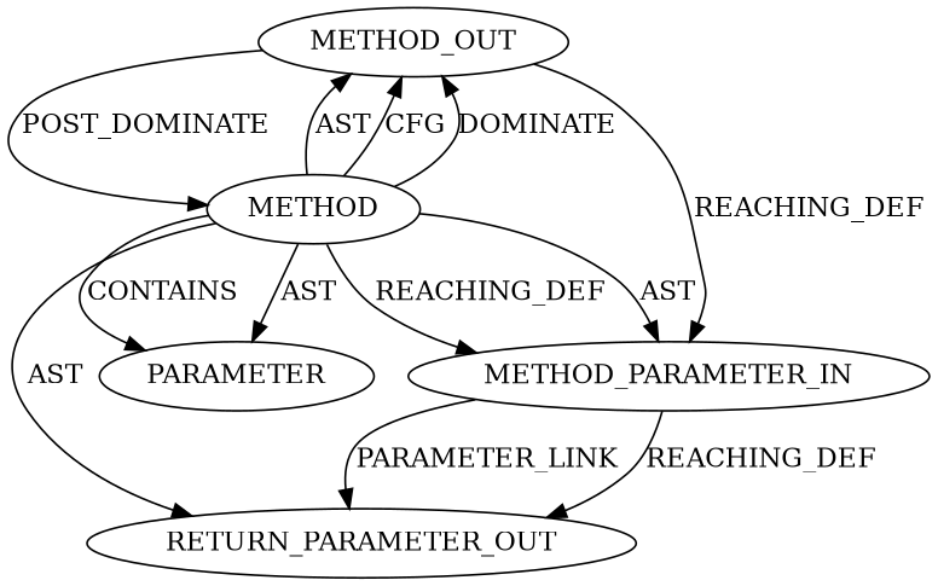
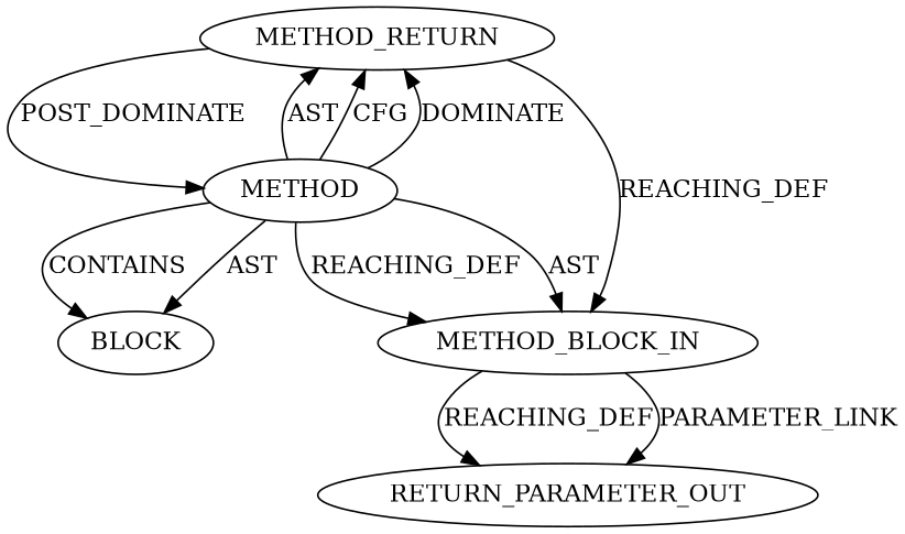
  digraph {
    node [CODE="<empty>" EVALUATION_STRATEGY=BY_VALUE ORDER=1 TYPE_FULL_NAME=ANY]
-   n1 [CODE=RET ORDER=2 label=METHOD_OUT]
+   n1 [CODE=RET ORDER=2 label=METHOD_RETURN]
    n2 [AST_PARENT_FULL_NAME="<global>" AST_PARENT_TYPE=NAMESPACE_BLOCK FILENAME="<empty>" FULL_NAME=EVP_CIPHER_CTX_init IS_EXTERNAL=true NAME=EVP_CIPHER_CTX_init ORDER=0 label=METHOD EVALUATION_STRATEGY="" TYPE_FULL_NAME=""]
-   n3 [CODE=p1 INDEX=1 IS_VARIADIC=false NAME=p1 label=METHOD_PARAMETER_IN]
+   n3 [CODE=p1 INDEX=1 IS_VARIADIC=false NAME=p1 label=METHOD_BLOCK_IN]
    n4 [CODE=p1 INDEX=1 IS_VARIADIC=false NAME=p1 label=RETURN_PARAMETER_OUT]
-   n5 [ARGUMENT_INDEX=1 label=PARAMETER EVALUATION_STRATEGY=""]
+   n5 [ARGUMENT_INDEX=1 label=BLOCK EVALUATION_STRATEGY=""]
    n1 -> n2 [label=POST_DOMINATE]
    n1 -> n3 [VARIABLE=p1 label=REACHING_DEF]
    n2 -> n1 [label=AST]
    n2 -> n1 [label=CFG]
    n2 -> n1 [label=DOMINATE]
    n2 -> n3 [label=AST]
    n2 -> n3 [label=REACHING_DEF]
-   n2 -> n4 [label=AST]
    n2 -> n5 [label=CONTAINS]
    n2 -> n5 [label=AST]
    n3 -> n4 [VARIABLE=p1 label=REACHING_DEF]
    n3 -> n4 [label=PARAMETER_LINK]
  }
